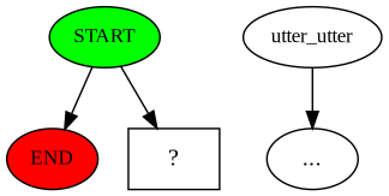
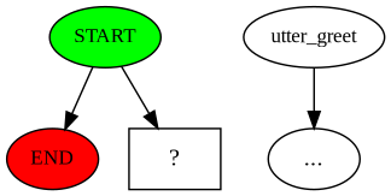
  digraph {
    fontname="Liberation Serif"
    node [fontname="Liberation Serif" fontsize=12]
    edge [fontname="Liberation Serif"]
    n1 [fillcolor=green label=START style=filled]
    n2 [fillcolor=red label=END style=filled]
    n3 [label="  ?  " shape=rect fontsize=""]
-   n4 [label=utter_utter]
+   n4 [label=utter_greet]
    n5 [label="..." fontsize=""]
    n1 -> n2
    n1 -> n3
    n4 -> n5
  }
